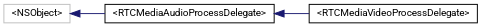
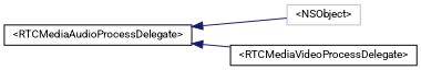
  digraph {
    fontname=Roboto
    rankdir=LR
    node [color=black fillcolor=white fontname=Roboto fontsize=10 shape=record style=filled]
    edge [color=midnightblue dir=back fontname=Roboto fontsize=10 labelfontname=Helvetica labelfontsize=10 style=solid]
    n1 [color=grey75 height=0.2 label="\<NSObject\>" width=0.4]
    n2 [height=0.2 label="\<RTCMediaAudioProcessDelegate\>" width=0.4]
    n3 [height=0.2 label="\<RTCMediaVideoProcessDelegate\>" width=0.4]
-   n1 -> n2
+   n2 -> n1
    n2 -> n3
  }
